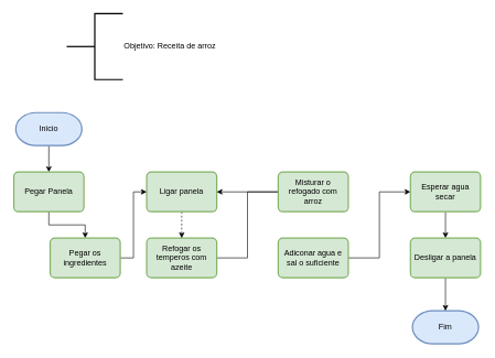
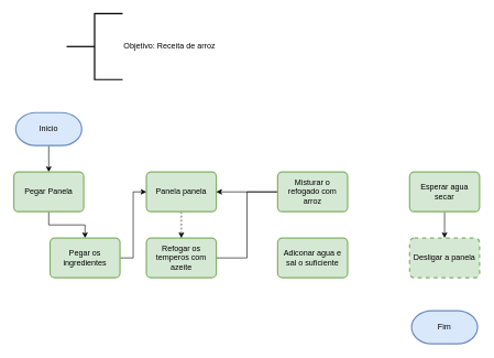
  <mxCell id="0" />
  <mxCell id="1" parent="0" />
  <mxCell id="2" value="" style="edgeStyle=orthogonalEdgeStyle;rounded=0;orthogonalLoop=1;jettySize=auto;html=1;" edge="1" parent="1" source="3" target="7"><mxGeometry relative="1" as="geometry" /></mxCell>
  <mxCell id="3" value="Inicio" style="strokeWidth=2;html=1;shape=mxgraph.flowchart.terminator;whiteSpace=wrap;fillColor=#dae8fc;strokeColor=#6c8ebf;" vertex="1" parent="1"><mxGeometry x="23" y="170" width="100" height="50" as="geometry" /></mxCell>
  <mxCell id="4" value="Objetivo: Receita de arroz" style="strokeWidth=2;html=1;shape=mxgraph.flowchart.annotation_2;align=left;labelPosition=right;pointerEvents=1;" vertex="1" parent="1"><mxGeometry x="100" y="20" width="85" height="100" as="geometry" /></mxCell>
  <mxCell id="5" value="Fim" style="strokeWidth=2;html=1;shape=mxgraph.flowchart.terminator;whiteSpace=wrap;fillColor=#dae8fc;strokeColor=#6c8ebf;" vertex="1" parent="1"><mxGeometry x="623" y="470" width="100" height="50" as="geometry" /></mxCell>
  <mxCell id="6" value="" style="edgeStyle=orthogonalEdgeStyle;rounded=0;orthogonalLoop=1;jettySize=auto;html=1;" edge="1" parent="1" source="7" target="13"><mxGeometry relative="1" as="geometry" /></mxCell>
  <mxCell id="7" value="Pegar Panela" style="rounded=1;whiteSpace=wrap;html=1;absoluteArcSize=1;arcSize=14;strokeWidth=2;fillColor=#d5e8d4;strokeColor=#82b366;" vertex="1" parent="1"><mxGeometry x="20" y="260" width="106" height="60" as="geometry" /></mxCell>
  <mxCell id="8" style="edgeStyle=orthogonalEdgeStyle;rounded=0;orthogonalLoop=1;jettySize=auto;html=1;entryX=0;entryY=0.5;entryDx=0;entryDy=0;endArrow=none;" edge="1" parent="1" source="9" target="15"><mxGeometry relative="1" as="geometry" /></mxCell>
  <mxCell id="9" value="Refogar os temperos com azeite" style="rounded=1;whiteSpace=wrap;html=1;absoluteArcSize=1;arcSize=14;strokeWidth=2;fillColor=#d5e8d4;strokeColor=#82b366;" vertex="1" parent="1"><mxGeometry x="221" y="360" width="106" height="60" as="geometry" /></mxCell>
  <mxCell id="10" value="" style="edgeStyle=orthogonalEdgeStyle;rounded=0;orthogonalLoop=1;jettySize=auto;html=1;dashed=1;" edge="1" parent="1" source="11" target="9"><mxGeometry relative="1" as="geometry" /></mxCell>
- <mxCell id="11" value="Ligar panela" style="rounded=1;whiteSpace=wrap;html=1;absoluteArcSize=1;arcSize=14;strokeWidth=2;fillColor=#d5e8d4;strokeColor=#82b366;" vertex="1" parent="1"><mxGeometry x="221" y="260" width="106" height="60" as="geometry" /></mxCell>
+ <mxCell id="11" value="Panela panela" style="rounded=1;whiteSpace=wrap;html=1;absoluteArcSize=1;arcSize=14;strokeWidth=2;fillColor=#d5e8d4;strokeColor=#82b366;" vertex="1" parent="1"><mxGeometry x="221" y="260" width="106" height="60" as="geometry" /></mxCell>
  <mxCell id="12" style="edgeStyle=orthogonalEdgeStyle;rounded=0;orthogonalLoop=1;jettySize=auto;html=1;entryX=0;entryY=0.5;entryDx=0;entryDy=0;" edge="1" parent="1" source="13" target="11"><mxGeometry relative="1" as="geometry" /></mxCell>
  <mxCell id="13" value="Pegar os ingredientes" style="rounded=1;whiteSpace=wrap;html=1;absoluteArcSize=1;arcSize=14;strokeWidth=2;fillColor=#d5e8d4;strokeColor=#82b366;" vertex="1" parent="1"><mxGeometry x="75" y="360" width="106" height="60" as="geometry" /></mxCell>
  <mxCell id="14" value="" style="edgeStyle=orthogonalEdgeStyle;rounded=0;orthogonalLoop=1;jettySize=auto;html=1;" edge="1" parent="1" source="15" target="11"><mxGeometry relative="1" as="geometry" /></mxCell>
  <mxCell id="15" value="Misturar o refogado com arroz" style="rounded=1;whiteSpace=wrap;html=1;absoluteArcSize=1;arcSize=14;strokeWidth=2;fillColor=#d5e8d4;strokeColor=#82b366;" vertex="1" parent="1"><mxGeometry x="420" y="260" width="106" height="60" as="geometry" /></mxCell>
- <mxCell id="16" style="edgeStyle=orthogonalEdgeStyle;rounded=0;orthogonalLoop=1;jettySize=auto;html=1;entryX=0;entryY=0.5;entryDx=0;entryDy=0;" edge="1" parent="1" source="17" target="19"><mxGeometry relative="1" as="geometry" /></mxCell>
  <mxCell id="17" value="Adiconar agua e sal o suficiente" style="rounded=1;whiteSpace=wrap;html=1;absoluteArcSize=1;arcSize=14;strokeWidth=2;fillColor=#d5e8d4;strokeColor=#82b366;" vertex="1" parent="1"><mxGeometry x="420" y="360" width="106" height="60" as="geometry" /></mxCell>
  <mxCell id="18" value="" style="edgeStyle=orthogonalEdgeStyle;rounded=0;orthogonalLoop=1;jettySize=auto;html=1;" edge="1" parent="1" source="19" target="21"><mxGeometry relative="1" as="geometry" /></mxCell>
  <mxCell id="19" value="Esperar agua secar" style="rounded=1;whiteSpace=wrap;html=1;absoluteArcSize=1;arcSize=14;strokeWidth=2;fillColor=#d5e8d4;strokeColor=#82b366;" vertex="1" parent="1"><mxGeometry x="620" y="260" width="106" height="60" as="geometry" /></mxCell>
- <mxCell id="20" value="" style="edgeStyle=orthogonalEdgeStyle;rounded=0;orthogonalLoop=1;jettySize=auto;html=1;" edge="1" parent="1" source="21" target="5"><mxGeometry relative="1" as="geometry" /></mxCell>
- <mxCell id="21" value="Desligar a panela" style="rounded=1;whiteSpace=wrap;html=1;absoluteArcSize=1;arcSize=14;strokeWidth=2;fillColor=#d5e8d4;strokeColor=#82b366;" vertex="1" parent="1"><mxGeometry x="620" y="360" width="106" height="60" as="geometry" /></mxCell>
+ <mxCell id="21" value="Desligar a panela" style="rounded=1;whiteSpace=wrap;html=1;absoluteArcSize=1;arcSize=14;strokeWidth=2;fillColor=#d5e8d4;strokeColor=#82b366;dashed=1;" vertex="1" parent="1"><mxGeometry x="620" y="360" width="106" height="60" as="geometry" /></mxCell>
